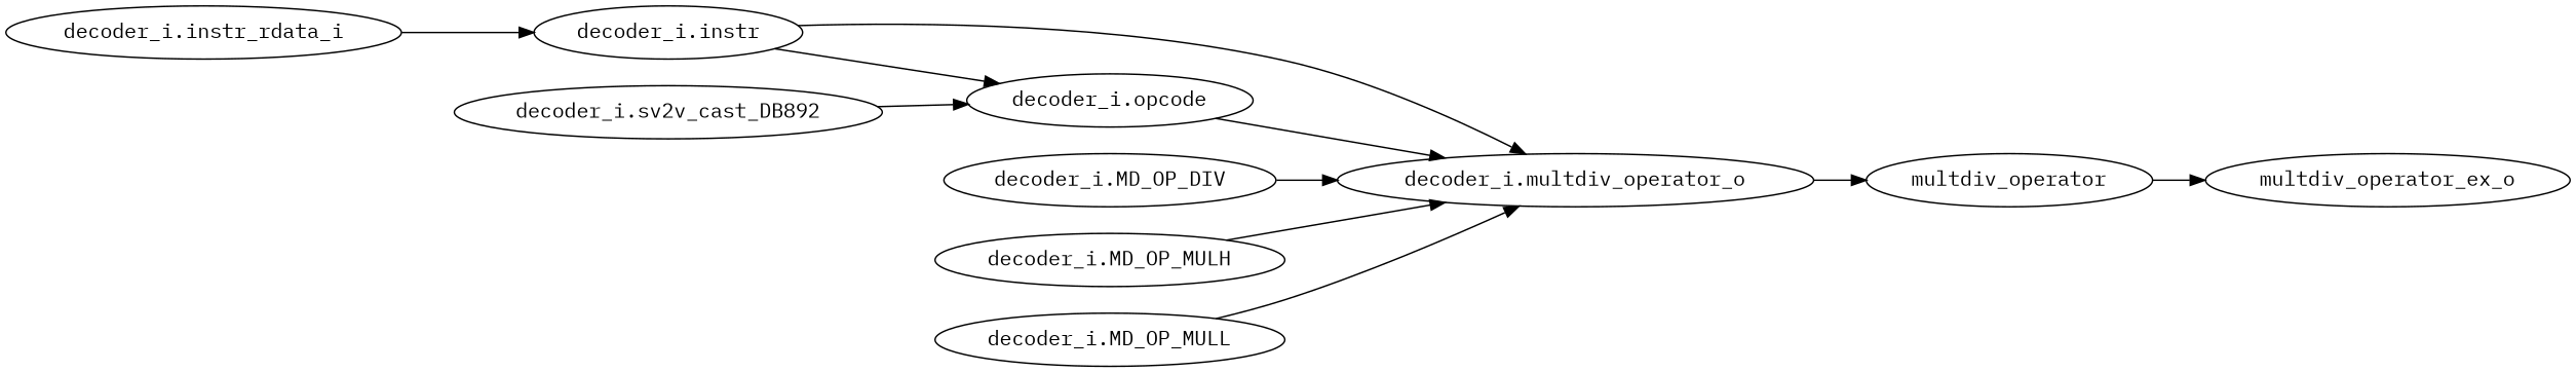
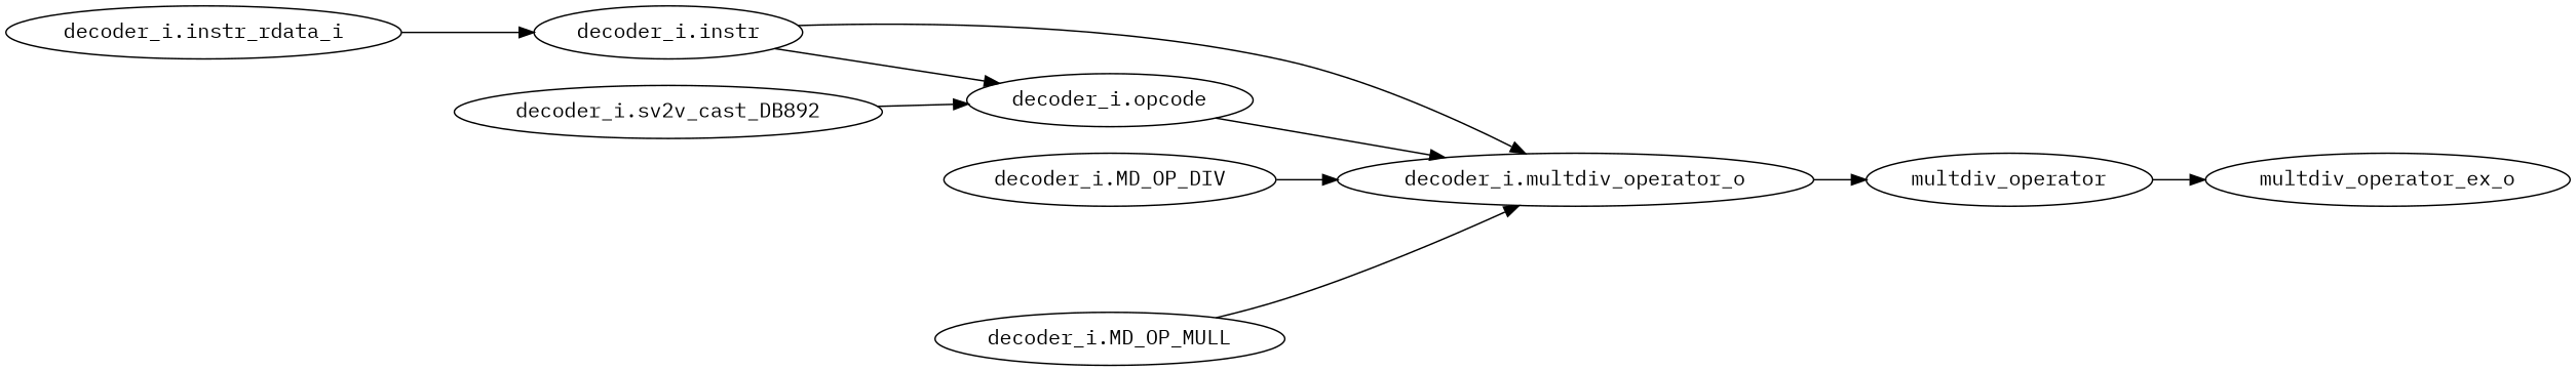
  strict digraph {
    fontname="IBM Plex Mono"
    rankdir=LR
    node [complexity=6 fontname="IBM Plex Mono" importance=0.0250976581259 rank=0.00418294302099]
    edge [fontname="IBM Plex Mono"]
    "decoder_i.instr_rdata_i" [complexity=8 importance=0.100955607017 rank=0.0126194508771]
    "decoder_i.instr" [importance=0.0990856452357 rank=0.016514274206]
    "decoder_i.multdiv_operator_o" [complexity=2 importance=0.0118008477177 rank=0.00590042385887]
    "decoder_i.opcode" [complexity=3 importance=0.0966547146656 rank=0.0322182382219]
    "decoder_i.MD_OP_DIV"
    multdiv_operator [complexity=2 importance=0.00719450822196 rank=0.00359725411098]
    multdiv_operator_ex_o [complexity=0 importance=0.00339559280683 rank=0.0]
    "decoder_i.sv2v_cast_DB892" [importance=0.0981506773561 rank=0.016358446226]
-   "decoder_i.MD_OP_MULH" [complexity=8 importance=0.0368985058437 rank=0.00461231323046]
    "decoder_i.MD_OP_MULL"
    "decoder_i.instr_rdata_i" -> "decoder_i.instr"
    "decoder_i.instr" -> "decoder_i.multdiv_operator_o"
    "decoder_i.instr" -> "decoder_i.opcode"
    "decoder_i.multdiv_operator_o" -> multdiv_operator
    "decoder_i.opcode" -> "decoder_i.multdiv_operator_o"
    "decoder_i.MD_OP_DIV" -> "decoder_i.multdiv_operator_o"
    multdiv_operator -> multdiv_operator_ex_o
    "decoder_i.sv2v_cast_DB892" -> "decoder_i.opcode"
-   "decoder_i.MD_OP_MULH" -> "decoder_i.multdiv_operator_o"
    "decoder_i.MD_OP_MULL" -> "decoder_i.multdiv_operator_o"
  }
